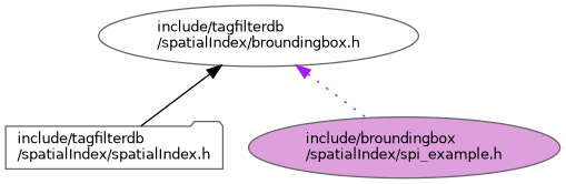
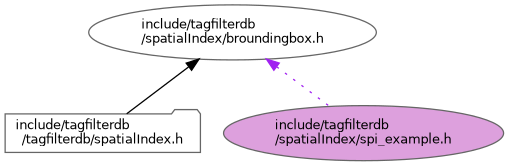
  digraph {
    node [color=grey40 fillcolor=white fontname=Helvetica fontsize=10 shape=ellipse style=filled]
    edge [dir=back fontname=Helvetica fontsize=10 labelfontname=Helvetica labelfontsize=10]
    n1 [color=gray40 fontcolor=black height=0.2 label="include/tagfilterdb\l/spatialIndex/broundingbox.h" width=0.4]
-   n2 [height=0.2 label="include/tagfilterdb\l/spatialIndex/spatialIndex.h" shape=folder width=0.4]
-   n3 [fillcolor=plum height=0.2 label="include/broundingbox\l/spatialIndex/spi_example.h" width=0.4]
+   n2 [height=0.2 label="include/tagfilterdb\l/tagfilterdb/spatialIndex.h" shape=folder width=0.4]
+   n3 [fillcolor=plum height=0.2 label="include/tagfilterdb\l/spatialIndex/spi_example.h" width=0.4]
    n1 -> n2 [color=black style=solid]
    n1 -> n3 [color=purple style=dotted]
  }
